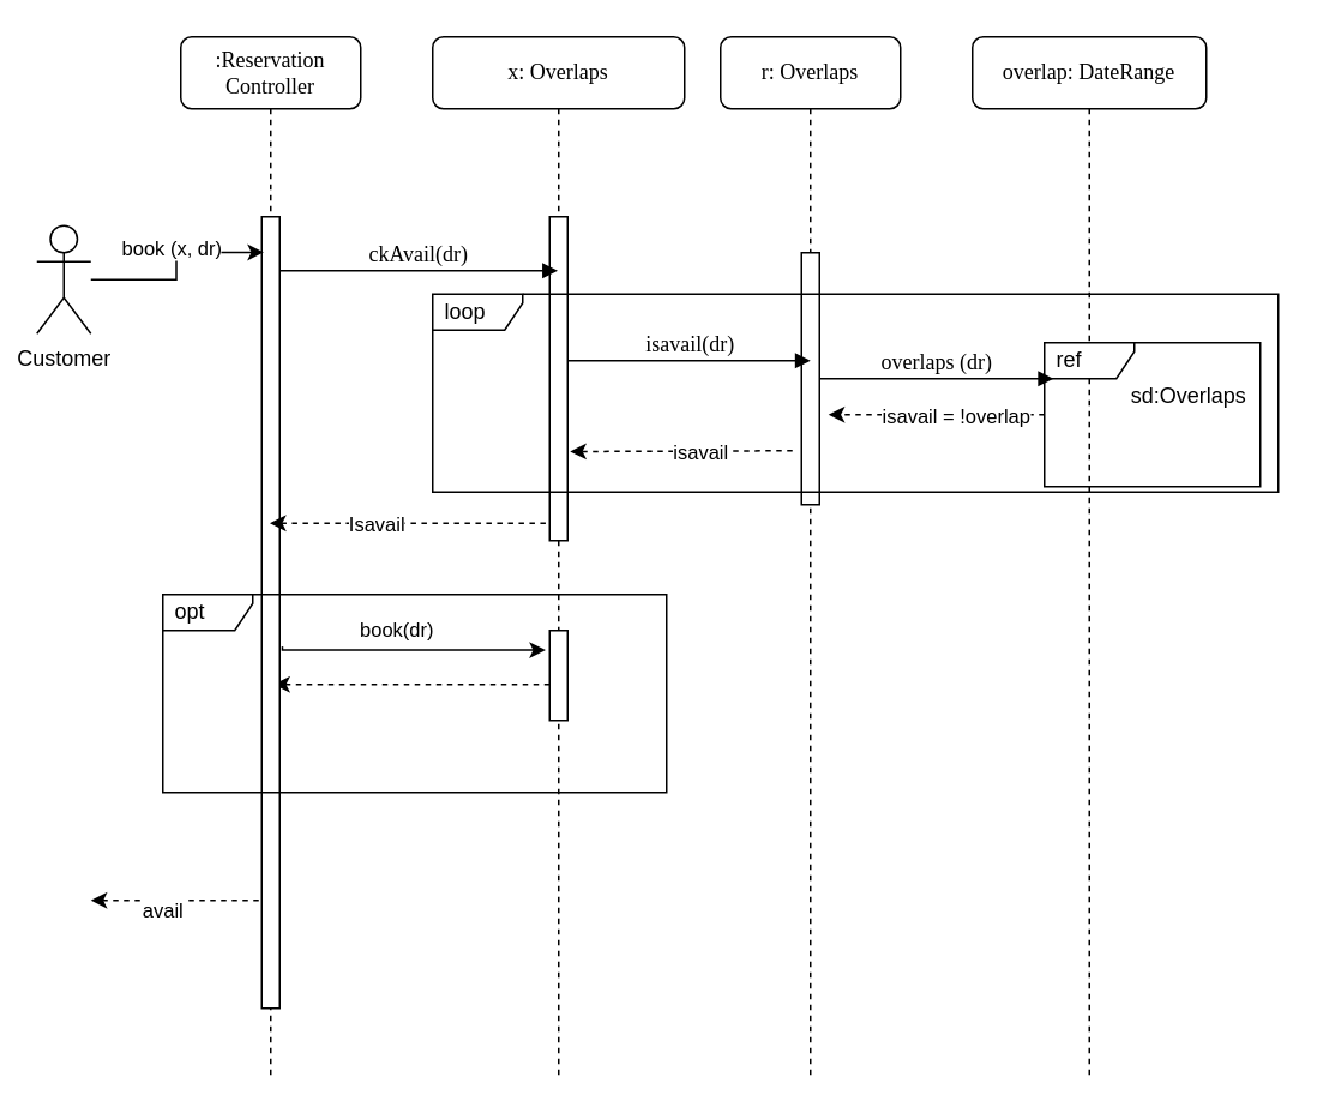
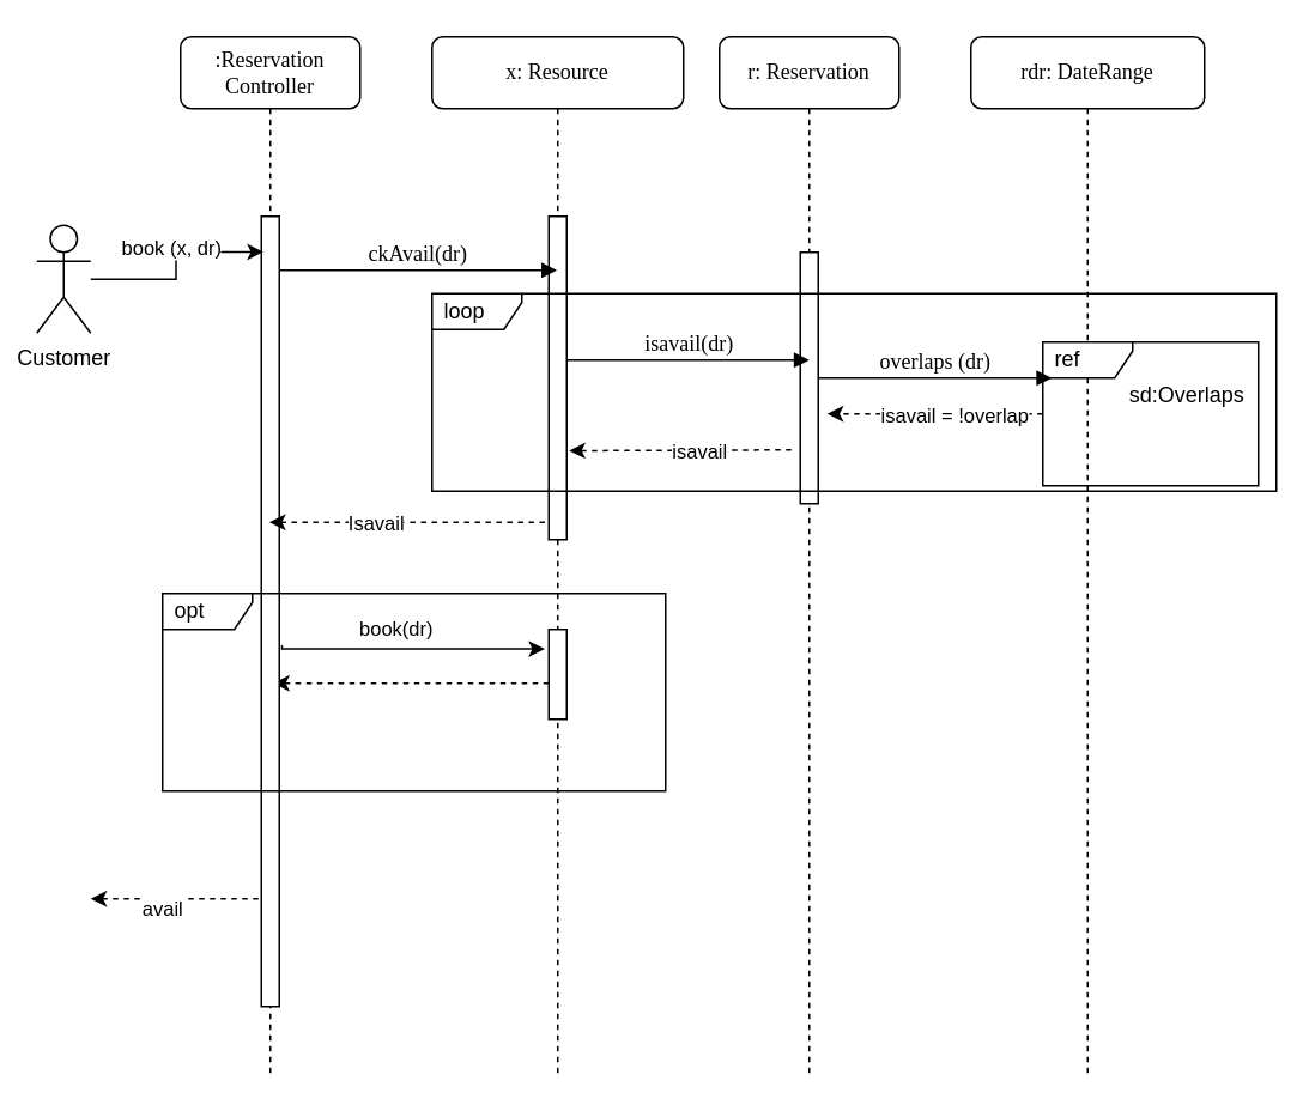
  <mxCell id="0" />
  <mxCell id="1" parent="0" />
- <mxCell id="2" value="x: Overlaps" style="shape=umlLifeline;perimeter=lifelinePerimeter;whiteSpace=wrap;html=1;container=1;collapsible=0;recursiveResize=0;outlineConnect=0;rounded=1;shadow=0;comic=0;labelBackgroundColor=none;strokeWidth=1;fontFamily=Verdana;fontSize=12;align=center;" parent="1" vertex="1"><mxGeometry x="240" y="20" width="140" height="580" as="geometry" /></mxCell>
+ <mxCell id="2" value="x: Resource" style="shape=umlLifeline;perimeter=lifelinePerimeter;whiteSpace=wrap;html=1;container=1;collapsible=0;recursiveResize=0;outlineConnect=0;rounded=1;shadow=0;comic=0;labelBackgroundColor=none;strokeWidth=1;fontFamily=Verdana;fontSize=12;align=center;" parent="1" vertex="1"><mxGeometry x="240" y="20" width="140" height="580" as="geometry" /></mxCell>
  <mxCell id="3" value="" style="html=1;points=[];perimeter=orthogonalPerimeter;rounded=0;shadow=0;comic=0;labelBackgroundColor=none;strokeWidth=1;fontFamily=Verdana;fontSize=12;align=center;" parent="2" vertex="1"><mxGeometry x="65" y="100" width="10" height="180" as="geometry" /></mxCell>
  <mxCell id="4" value="" style="html=1;points=[];perimeter=orthogonalPerimeter;rounded=0;shadow=0;comic=0;labelBackgroundColor=none;strokeWidth=1;fontFamily=Verdana;fontSize=12;align=center;" vertex="1" parent="2"><mxGeometry x="65" y="330" width="10" height="50" as="geometry" /></mxCell>
  <mxCell id="5" style="edgeStyle=orthogonalEdgeStyle;rounded=0;orthogonalLoop=1;jettySize=auto;html=1;dashed=1;exitX=-0.221;exitY=0.946;exitDx=0;exitDy=0;exitPerimeter=0;" edge="1" parent="2"><mxGeometry relative="1" as="geometry"><mxPoint x="65.0" y="360.02" as="sourcePoint" /><mxPoint x="-88.343" y="360.003" as="targetPoint" /><Array as="points"><mxPoint x="-27.79" y="359.74" /><mxPoint x="-27.79" y="359.74" /></Array></mxGeometry></mxCell>
- <mxCell id="6" value="r: Overlaps" style="shape=umlLifeline;perimeter=lifelinePerimeter;whiteSpace=wrap;html=1;container=1;collapsible=0;recursiveResize=0;outlineConnect=0;rounded=1;shadow=0;comic=0;labelBackgroundColor=none;strokeWidth=1;fontFamily=Verdana;fontSize=12;align=center;" parent="1" vertex="1"><mxGeometry x="400" y="20" width="100" height="580" as="geometry" /></mxCell>
+ <mxCell id="6" value="r: Reservation" style="shape=umlLifeline;perimeter=lifelinePerimeter;whiteSpace=wrap;html=1;container=1;collapsible=0;recursiveResize=0;outlineConnect=0;rounded=1;shadow=0;comic=0;labelBackgroundColor=none;strokeWidth=1;fontFamily=Verdana;fontSize=12;align=center;" parent="1" vertex="1"><mxGeometry x="400" y="20" width="100" height="580" as="geometry" /></mxCell>
  <mxCell id="7" value="" style="html=1;points=[];perimeter=orthogonalPerimeter;rounded=0;shadow=0;comic=0;labelBackgroundColor=none;strokeWidth=1;fontFamily=Verdana;fontSize=12;align=center;" parent="6" vertex="1"><mxGeometry x="45" y="120" width="10" height="140" as="geometry" /></mxCell>
- <mxCell id="8" value="overlap: DateRange" style="shape=umlLifeline;perimeter=lifelinePerimeter;whiteSpace=wrap;html=1;container=1;collapsible=0;recursiveResize=0;outlineConnect=0;rounded=1;shadow=0;comic=0;labelBackgroundColor=none;strokeWidth=1;fontFamily=Verdana;fontSize=12;align=center;" parent="1" vertex="1"><mxGeometry x="540" y="20" width="130" height="580" as="geometry" /></mxCell>
+ <mxCell id="8" value="rdr: DateRange" style="shape=umlLifeline;perimeter=lifelinePerimeter;whiteSpace=wrap;html=1;container=1;collapsible=0;recursiveResize=0;outlineConnect=0;rounded=1;shadow=0;comic=0;labelBackgroundColor=none;strokeWidth=1;fontFamily=Verdana;fontSize=12;align=center;" parent="1" vertex="1"><mxGeometry x="540" y="20" width="130" height="580" as="geometry" /></mxCell>
  <mxCell id="9" value="ref" style="shape=umlFrame;whiteSpace=wrap;html=1;width=50;height=20;boundedLbl=1;verticalAlign=middle;align=left;spacingLeft=5;" vertex="1" parent="8"><mxGeometry x="40" y="170" width="120" height="80" as="geometry" /></mxCell>
  <mxCell id="10" value="sd:Overlaps" style="text;html=1;align=center;verticalAlign=middle;resizable=0;points=[];autosize=1;strokeColor=none;fillColor=none;" vertex="1" parent="8"><mxGeometry x="80" y="190" width="80" height="20" as="geometry" /></mxCell>
  <mxCell id="11" value=":Reservation Controller" style="shape=umlLifeline;perimeter=lifelinePerimeter;whiteSpace=wrap;html=1;container=1;collapsible=0;recursiveResize=0;outlineConnect=0;rounded=1;shadow=0;comic=0;labelBackgroundColor=none;strokeWidth=1;fontFamily=Verdana;fontSize=12;align=center;" parent="1" vertex="1"><mxGeometry x="100" y="20" width="100" height="580" as="geometry" /></mxCell>
  <mxCell id="12" value="" style="html=1;points=[];perimeter=orthogonalPerimeter;rounded=0;shadow=0;comic=0;labelBackgroundColor=none;strokeWidth=1;fontFamily=Verdana;fontSize=12;align=center;" parent="11" vertex="1"><mxGeometry x="45" y="100" width="10" height="440" as="geometry" /></mxCell>
  <mxCell id="13" value="overlaps (dr)" style="html=1;verticalAlign=bottom;endArrow=block;labelBackgroundColor=none;fontFamily=Verdana;fontSize=12;edgeStyle=elbowEdgeStyle;elbow=vertical;" parent="1" source="7" edge="1"><mxGeometry relative="1" as="geometry"><mxPoint x="510" y="160" as="sourcePoint" /><Array as="points"><mxPoint x="480" y="210" /><mxPoint x="500" y="220" /><mxPoint x="460" y="160" /></Array><mxPoint x="585" y="210" as="targetPoint" /></mxGeometry></mxCell>
  <mxCell id="14" value="ckAvail(dr)" style="html=1;verticalAlign=bottom;endArrow=block;labelBackgroundColor=none;fontFamily=Verdana;fontSize=12;edgeStyle=elbowEdgeStyle;elbow=vertical;" parent="1" source="12" target="2" edge="1"><mxGeometry relative="1" as="geometry"><mxPoint x="220" y="130" as="sourcePoint" /><mxPoint x="285" y="150" as="targetPoint" /><Array as="points"><mxPoint x="190" y="150" /></Array></mxGeometry></mxCell>
  <mxCell id="15" value="isavail(dr)" style="html=1;verticalAlign=bottom;endArrow=block;labelBackgroundColor=none;fontFamily=Verdana;fontSize=12;edgeStyle=elbowEdgeStyle;elbow=vertical;" parent="1" source="3" edge="1"><mxGeometry relative="1" as="geometry"><mxPoint x="370" y="140" as="sourcePoint" /><mxPoint x="450" y="200" as="targetPoint" /><Array as="points"><mxPoint x="330" y="200" /><mxPoint x="400" y="210" /><mxPoint x="340" y="190" /></Array></mxGeometry></mxCell>
  <mxCell id="16" style="edgeStyle=orthogonalEdgeStyle;rounded=0;orthogonalLoop=1;jettySize=auto;html=1;entryX=0.114;entryY=0.045;entryDx=0;entryDy=0;entryPerimeter=0;" edge="1" parent="1" source="18" target="12"><mxGeometry relative="1" as="geometry" /></mxCell>
  <mxCell id="17" value="book (x, dr)" style="edgeLabel;html=1;align=center;verticalAlign=middle;resizable=0;points=[];" vertex="1" connectable="0" parent="16"><mxGeometry x="0.037" y="3" relative="1" as="geometry"><mxPoint y="-7" as="offset" /></mxGeometry></mxCell>
  <mxCell id="18" value="Customer" style="shape=umlActor;verticalLabelPosition=bottom;verticalAlign=top;html=1;outlineConnect=0;" vertex="1" parent="1"><mxGeometry x="20" y="125" width="30" height="60" as="geometry" /></mxCell>
  <mxCell id="19" style="edgeStyle=orthogonalEdgeStyle;rounded=0;orthogonalLoop=1;jettySize=auto;html=1;dashed=1;" edge="1" parent="1" source="9"><mxGeometry relative="1" as="geometry"><mxPoint x="460" y="230" as="targetPoint" /></mxGeometry></mxCell>
  <mxCell id="20" value="isavail = !overlap" style="edgeLabel;html=1;align=center;verticalAlign=middle;resizable=0;points=[];" vertex="1" connectable="0" parent="19"><mxGeometry x="0.117" relative="1" as="geometry"><mxPoint x="17" as="offset" /></mxGeometry></mxCell>
  <mxCell id="21" style="edgeStyle=orthogonalEdgeStyle;rounded=0;orthogonalLoop=1;jettySize=auto;html=1;dashed=1;entryX=1.133;entryY=0.725;entryDx=0;entryDy=0;entryPerimeter=0;" edge="1" parent="1" target="3"><mxGeometry relative="1" as="geometry"><mxPoint x="440" y="250" as="sourcePoint" /><mxPoint x="320" y="250" as="targetPoint" /></mxGeometry></mxCell>
  <mxCell id="22" value="isavail" style="edgeLabel;html=1;align=center;verticalAlign=middle;resizable=0;points=[];" vertex="1" connectable="0" parent="21"><mxGeometry x="0.117" relative="1" as="geometry"><mxPoint x="17" as="offset" /></mxGeometry></mxCell>
  <mxCell id="23" value="loop" style="shape=umlFrame;whiteSpace=wrap;html=1;width=50;height=20;boundedLbl=1;verticalAlign=middle;align=left;spacingLeft=5;" vertex="1" parent="1"><mxGeometry x="240" y="163" width="470" height="110" as="geometry" /></mxCell>
  <mxCell id="24" style="edgeStyle=orthogonalEdgeStyle;rounded=0;orthogonalLoop=1;jettySize=auto;html=1;dashed=1;exitX=-0.221;exitY=0.946;exitDx=0;exitDy=0;exitPerimeter=0;" edge="1" parent="1" source="3" target="11"><mxGeometry relative="1" as="geometry"><Array as="points"><mxPoint x="210" y="290" /><mxPoint x="210" y="290" /></Array></mxGeometry></mxCell>
  <mxCell id="25" value="Isavail" style="edgeLabel;html=1;align=center;verticalAlign=middle;resizable=0;points=[];" vertex="1" connectable="0" parent="24"><mxGeometry x="0.232" relative="1" as="geometry"><mxPoint as="offset" /></mxGeometry></mxCell>
  <mxCell id="26" style="edgeStyle=orthogonalEdgeStyle;rounded=0;orthogonalLoop=1;jettySize=auto;html=1;entryX=-0.221;entryY=0.218;entryDx=0;entryDy=0;entryPerimeter=0;exitX=1.147;exitY=0.543;exitDx=0;exitDy=0;exitPerimeter=0;" edge="1" parent="1" source="12" target="4"><mxGeometry relative="1" as="geometry"><Array as="points"><mxPoint x="156" y="361" /></Array></mxGeometry></mxCell>
  <mxCell id="27" value="book(dr)" style="edgeLabel;html=1;align=center;verticalAlign=middle;resizable=0;points=[];" vertex="1" connectable="0" parent="26"><mxGeometry x="-0.306" y="-1" relative="1" as="geometry"><mxPoint x="14" y="-12" as="offset" /></mxGeometry></mxCell>
  <mxCell id="28" style="edgeStyle=orthogonalEdgeStyle;rounded=0;orthogonalLoop=1;jettySize=auto;html=1;dashed=1;exitX=-0.221;exitY=0.946;exitDx=0;exitDy=0;exitPerimeter=0;" edge="1" parent="1"><mxGeometry relative="1" as="geometry"><mxPoint x="143.34" y="500.07" as="sourcePoint" /><mxPoint x="50" y="500" as="targetPoint" /><Array as="points"><mxPoint x="50.55" y="499.79" /><mxPoint x="50.55" y="499.79" /></Array></mxGeometry></mxCell>
  <mxCell id="29" value="avail" style="edgeLabel;html=1;align=center;verticalAlign=middle;resizable=0;points=[];" vertex="1" connectable="0" parent="28"><mxGeometry x="0.185" y="5" relative="1" as="geometry"><mxPoint x="1" as="offset" /></mxGeometry></mxCell>
  <mxCell id="30" value="opt" style="shape=umlFrame;whiteSpace=wrap;html=1;width=50;height=20;boundedLbl=1;verticalAlign=middle;align=left;spacingLeft=5;" vertex="1" parent="1"><mxGeometry x="90" y="330" width="280" height="110" as="geometry" /></mxCell>
